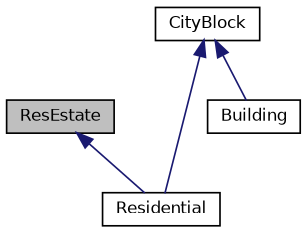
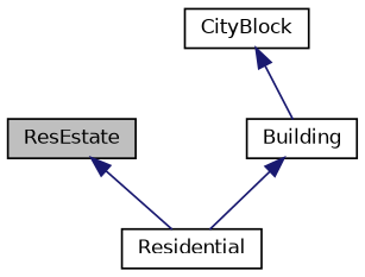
  digraph {
    node [color=black fillcolor=white fontname=Helvetica fontsize=10 shape=record style=filled]
    edge [color=midnightblue dir=back fontname=Helvetica fontsize=10 labelfontname=Helvetica labelfontsize=10 style=solid]
    n1 [fillcolor=grey75 fontcolor=black height=0.2 label=ResEstate width=0.4]
    n2 [height=0.2 label=Residential width=0.4]
    n3 [height=0.2 label=Building width=0.4]
    n4 [height=0.2 label=CityBlock width=0.4]
    n1 -> n2
-   n4 -> n2
+   n3 -> n2
    n4 -> n3
  }
